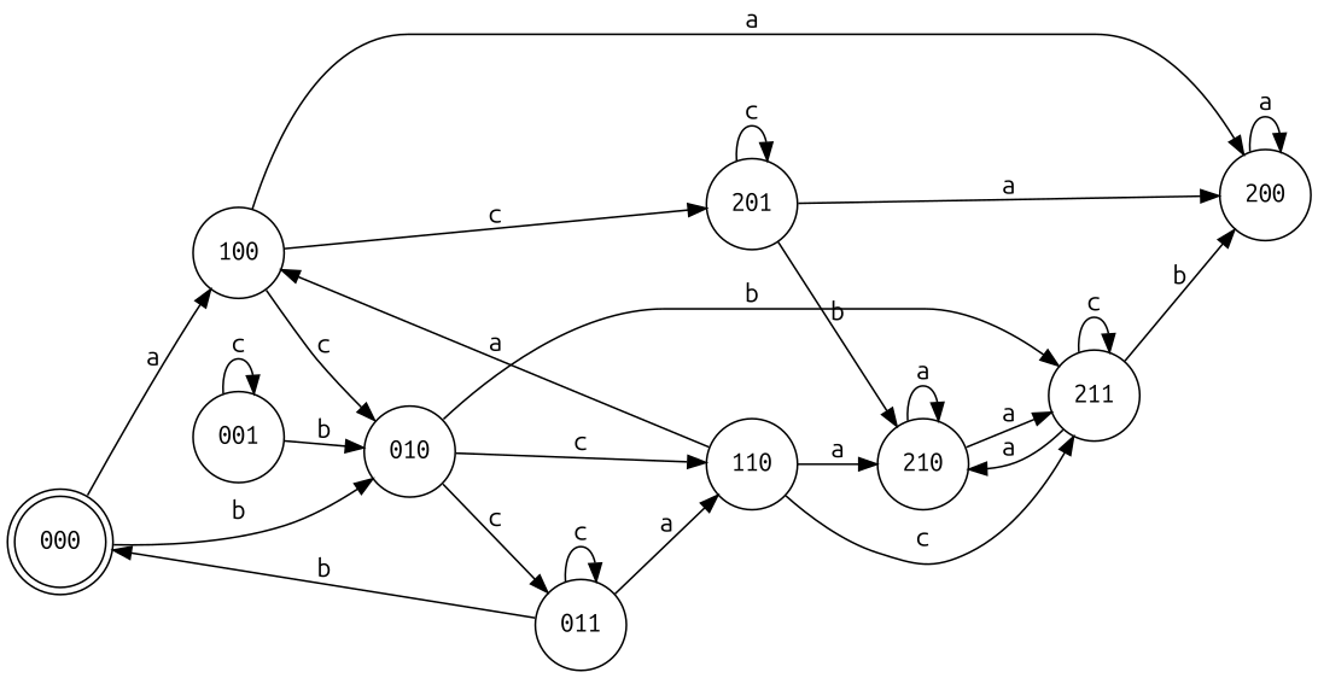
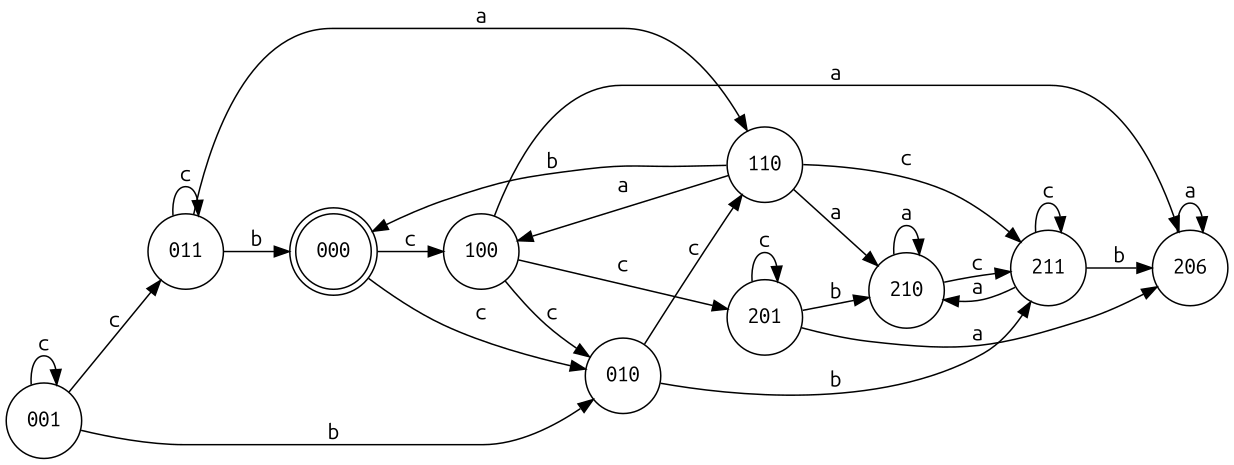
  digraph {
    fontname="Ubuntu Mono"
    rankdir=LR
    node [fontname="Ubuntu Mono" shape=circle]
    edge [fontname="Ubuntu Mono"]
    000 [shape=doublecircle width=0.5]
    100 [width=0.5]
    010 [width=0.5]
-   200 [width=0.5]
+   200 [width=0.5 label=206]
    201 [width=0.5]
    110 [width=0.5]
    011 [width=0.5]
    211 [width=0.5]
    001 [width=0.5]
    210 [width=0.5]
-   000 -> 100 [label=a]
-   000 -> 010 [label=b]
+   000 -> 100 [label=c]
+   000 -> 010 [label=c]
    100 -> 010 [label=c]
    100 -> 200 [label=a]
    100 -> 201 [label=c]
    010 -> 110 [label=c]
-   010 -> 011 [label=c]
+   001 -> 011 [label=c]
    010 -> 211 [label=b]
    200 -> 200 [label=a]
    201 -> 200 [label=a]
    201 -> 201 [label=c]
    201 -> 210 [label=b]
+   110 -> 000 [label=b]
    110 -> 100 [label=a]
    110 -> 211 [label=c]
    110 -> 210 [label=a]
    011 -> 000 [label=b]
    011 -> 110 [label=a]
    011 -> 011 [label=c]
    211 -> 200 [label=b]
    211 -> 211 [label=c]
    211 -> 210 [label=a]
    001 -> 010 [label=b]
    001 -> 001 [label=c]
-   210 -> 211 [label=a]
+   210 -> 211 [label=c]
    210 -> 210 [label=a]
  }
